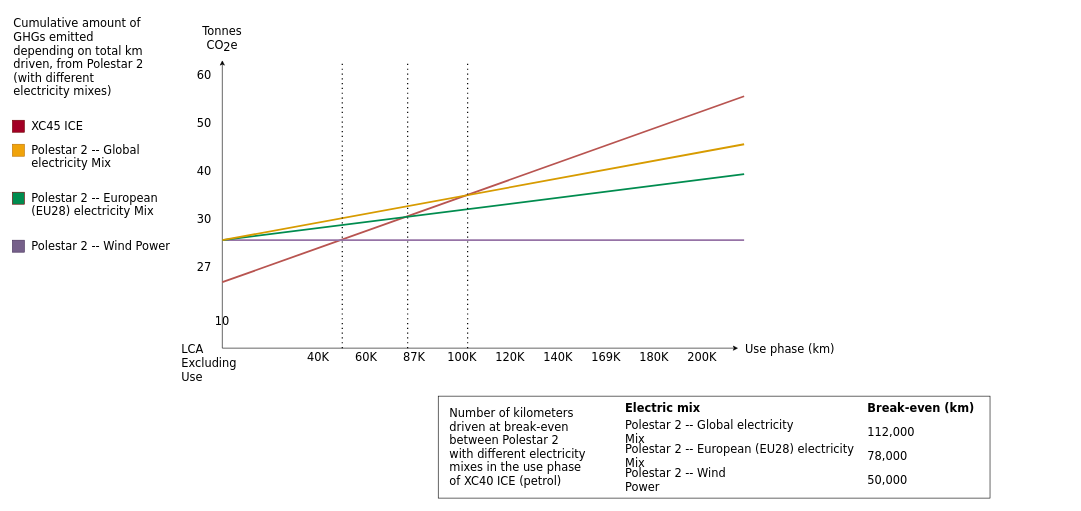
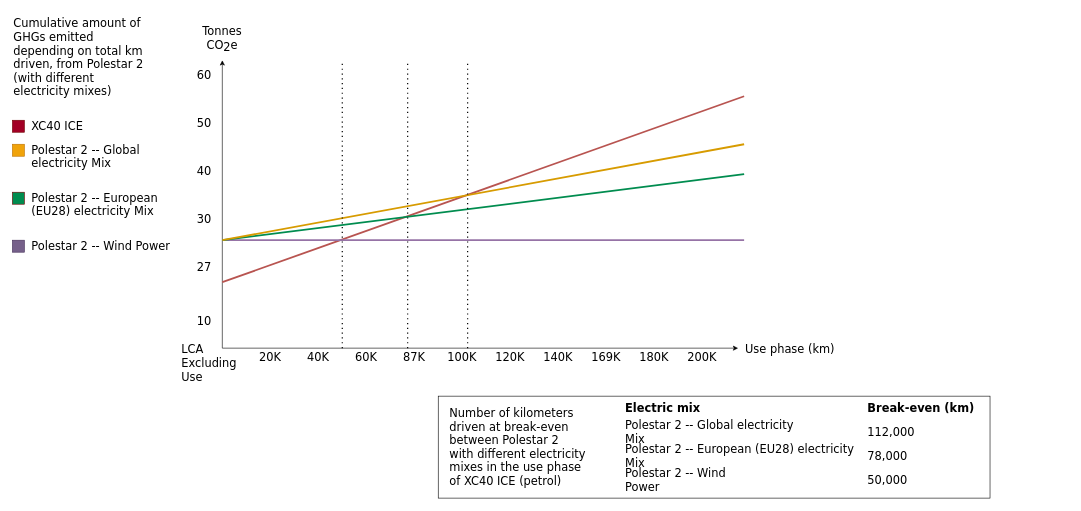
  <mxCell id="0" />
  <mxCell id="1" parent="0" />
  <mxCell id="2" value="" style="endArrow=classic;html=1;rounded=0;fontFamily=Dejavu Sans;" parent="1" edge="1"><mxGeometry width="50" height="50" relative="1" as="geometry"><mxPoint x="370" y="580" as="sourcePoint" /><mxPoint x="370" y="100" as="targetPoint" /></mxGeometry></mxCell>
  <mxCell id="3" value="" style="endArrow=classic;html=1;rounded=0;" parent="1" edge="1"><mxGeometry width="50" height="50" relative="1" as="geometry"><mxPoint x="370" y="580" as="sourcePoint" /><mxPoint x="1230" y="580" as="targetPoint" /></mxGeometry></mxCell>
  <mxCell id="4" value="Tonnes&lt;br style=&quot;font-size: 19px;&quot;&gt;CO&lt;sub style=&quot;font-size: 19px;&quot;&gt;2&lt;/sub&gt;e" style="text;html=1;strokeColor=none;fillColor=none;align=center;verticalAlign=middle;whiteSpace=wrap;rounded=0;fontSize=19;fontFamily=Dejavu Sans;" parent="1" vertex="1"><mxGeometry x="340" y="50" width="60" height="30" as="geometry" /></mxCell>
- <mxCell id="5" value="10" style="text;html=1;strokeColor=none;fillColor=none;align=center;verticalAlign=middle;whiteSpace=wrap;rounded=0;fontSize=19;fontFamily=Dejavu Sans;" parent="1" vertex="1"><mxGeometry x="340" y="520" width="60" height="30" as="geometry" /></mxCell>
+ <mxCell id="5" value="10" style="text;html=1;strokeColor=none;fillColor=none;align=center;verticalAlign=middle;whiteSpace=wrap;rounded=0;fontSize=19;fontFamily=Dejavu Sans;" parent="1" vertex="1"><mxGeometry x="310" y="520" width="60" height="30" as="geometry" /></mxCell>
  <mxCell id="6" value="60" style="text;html=1;strokeColor=none;fillColor=none;align=center;verticalAlign=middle;whiteSpace=wrap;rounded=0;fontSize=19;fontFamily=Dejavu Sans;" parent="1" vertex="1"><mxGeometry x="310" y="110" width="60" height="30" as="geometry" /></mxCell>
  <mxCell id="7" value="50" style="text;html=1;strokeColor=none;fillColor=none;align=center;verticalAlign=middle;whiteSpace=wrap;rounded=0;fontSize=19;fontFamily=Dejavu Sans;" parent="1" vertex="1"><mxGeometry x="310" y="190" width="60" height="30" as="geometry" /></mxCell>
  <mxCell id="8" value="40" style="text;html=1;strokeColor=none;fillColor=none;align=center;verticalAlign=middle;whiteSpace=wrap;rounded=0;fontSize=19;fontFamily=Dejavu Sans;" parent="1" vertex="1"><mxGeometry x="310" y="270" width="60" height="30" as="geometry" /></mxCell>
  <mxCell id="9" value="30" style="text;html=1;strokeColor=none;fillColor=none;align=center;verticalAlign=middle;whiteSpace=wrap;rounded=0;fontSize=19;fontFamily=Dejavu Sans;" parent="1" vertex="1"><mxGeometry x="310" y="350" width="60" height="30" as="geometry" /></mxCell>
  <mxCell id="10" value="27" style="text;html=1;strokeColor=none;fillColor=none;align=center;verticalAlign=middle;whiteSpace=wrap;rounded=0;fontSize=19;fontFamily=Dejavu Sans;" parent="1" vertex="1"><mxGeometry x="310" y="430" width="60" height="30" as="geometry" /></mxCell>
+ <mxCell id="11" value="20K" style="text;html=1;strokeColor=none;fillColor=none;align=center;verticalAlign=middle;whiteSpace=wrap;rounded=0;fontSize=19;fontFamily=Dejavu Sans;" parent="1" vertex="1"><mxGeometry x="420" y="580" width="60" height="30" as="geometry" /></mxCell>
  <mxCell id="12" value="40K" style="text;html=1;strokeColor=none;fillColor=none;align=center;verticalAlign=middle;whiteSpace=wrap;rounded=0;fontSize=19;fontFamily=Dejavu Sans;" parent="1" vertex="1"><mxGeometry x="500" y="580" width="60" height="30" as="geometry" /></mxCell>
  <mxCell id="13" value="60K" style="text;html=1;strokeColor=none;fillColor=none;align=center;verticalAlign=middle;whiteSpace=wrap;rounded=0;fontSize=19;fontFamily=Dejavu Sans;" parent="1" vertex="1"><mxGeometry x="580" y="580" width="60" height="30" as="geometry" /></mxCell>
  <mxCell id="14" value="87K" style="text;html=1;strokeColor=none;fillColor=none;align=center;verticalAlign=middle;whiteSpace=wrap;rounded=0;fontSize=19;fontFamily=Dejavu Sans;" parent="1" vertex="1"><mxGeometry x="660" y="580" width="60" height="30" as="geometry" /></mxCell>
  <mxCell id="15" value="100K" style="text;html=1;strokeColor=none;fillColor=none;align=center;verticalAlign=middle;whiteSpace=wrap;rounded=0;fontSize=19;fontFamily=Dejavu Sans;" parent="1" vertex="1"><mxGeometry x="740" y="580" width="60" height="30" as="geometry" /></mxCell>
  <mxCell id="16" value="120K" style="text;html=1;strokeColor=none;fillColor=none;align=center;verticalAlign=middle;whiteSpace=wrap;rounded=0;fontSize=19;fontFamily=Dejavu Sans;" parent="1" vertex="1"><mxGeometry x="820" y="580" width="60" height="30" as="geometry" /></mxCell>
  <mxCell id="17" value="140K" style="text;html=1;strokeColor=none;fillColor=none;align=center;verticalAlign=middle;whiteSpace=wrap;rounded=0;fontSize=19;fontFamily=Dejavu Sans;" parent="1" vertex="1"><mxGeometry x="900" y="580" width="60" height="30" as="geometry" /></mxCell>
  <mxCell id="18" value="169K" style="text;html=1;strokeColor=none;fillColor=none;align=center;verticalAlign=middle;whiteSpace=wrap;rounded=0;fontSize=19;fontFamily=Dejavu Sans;" parent="1" vertex="1"><mxGeometry x="980" y="580" width="60" height="30" as="geometry" /></mxCell>
  <mxCell id="19" value="180K" style="text;html=1;strokeColor=none;fillColor=none;align=center;verticalAlign=middle;whiteSpace=wrap;rounded=0;fontSize=19;fontFamily=Dejavu Sans;" parent="1" vertex="1"><mxGeometry x="1060" y="580" width="60" height="30" as="geometry" /></mxCell>
  <mxCell id="20" value="200K" style="text;html=1;strokeColor=none;fillColor=none;align=center;verticalAlign=middle;whiteSpace=wrap;rounded=0;fontSize=19;fontFamily=Dejavu Sans;" parent="1" vertex="1"><mxGeometry x="1140" y="580" width="60" height="30" as="geometry" /></mxCell>
  <mxCell id="21" value="LCA Excluding Use" style="text;html=1;strokeColor=none;fillColor=none;align=left;verticalAlign=middle;whiteSpace=wrap;rounded=0;fontSize=19;fontFamily=Dejavu Sans;" parent="1" vertex="1"><mxGeometry x="300" y="590" width="60" height="30" as="geometry" /></mxCell>
  <mxCell id="22" value="" style="endArrow=none;html=1;rounded=0;fontSize=19;fillColor=#f8cecc;strokeColor=#b85450;strokeWidth=3;" parent="1" edge="1"><mxGeometry width="50" height="50" relative="1" as="geometry"><mxPoint x="370" y="470" as="sourcePoint" /><mxPoint x="1240" y="160" as="targetPoint" /></mxGeometry></mxCell>
  <mxCell id="23" value="" style="endArrow=none;html=1;rounded=0;fontSize=19;strokeColor=#9673a6;strokeWidth=3;fillColor=#e1d5e7;" parent="1" edge="1"><mxGeometry width="50" height="50" relative="1" as="geometry"><mxPoint x="370" y="400" as="sourcePoint" /><mxPoint x="1240" y="400" as="targetPoint" /></mxGeometry></mxCell>
  <mxCell id="24" value="" style="endArrow=none;html=1;rounded=0;fontSize=19;strokeColor=#008C4F;strokeWidth=3;fillColor=#e1d5e7;" parent="1" edge="1"><mxGeometry width="50" height="50" relative="1" as="geometry"><mxPoint x="370" y="400" as="sourcePoint" /><mxPoint x="1240" y="290" as="targetPoint" /></mxGeometry></mxCell>
  <mxCell id="25" value="" style="endArrow=none;html=1;rounded=0;fontSize=19;strokeColor=#d79b00;strokeWidth=3;fillColor=#ffe6cc;" parent="1" edge="1"><mxGeometry width="50" height="50" relative="1" as="geometry"><mxPoint x="370" y="400" as="sourcePoint" /><mxPoint x="1240" y="240" as="targetPoint" /></mxGeometry></mxCell>
  <mxCell id="26" value="" style="endArrow=none;dashed=1;html=1;dashPattern=1 3;strokeWidth=2;rounded=0;fontSize=19;" parent="1" edge="1"><mxGeometry width="50" height="50" relative="1" as="geometry"><mxPoint x="570" y="580" as="sourcePoint" /><mxPoint x="570" y="100" as="targetPoint" /></mxGeometry></mxCell>
  <mxCell id="27" value="" style="endArrow=none;dashed=1;html=1;dashPattern=1 3;strokeWidth=2;rounded=0;fontSize=19;" parent="1" edge="1"><mxGeometry width="50" height="50" relative="1" as="geometry"><mxPoint x="679" y="580" as="sourcePoint" /><mxPoint x="679" y="100" as="targetPoint" /></mxGeometry></mxCell>
  <mxCell id="28" value="" style="endArrow=none;dashed=1;html=1;dashPattern=1 3;strokeWidth=2;rounded=0;fontSize=19;" parent="1" edge="1"><mxGeometry width="50" height="50" relative="1" as="geometry"><mxPoint x="779" y="580" as="sourcePoint" /><mxPoint x="779" y="100" as="targetPoint" /></mxGeometry></mxCell>
  <mxCell id="29" value="Cumulative amount of GHGs emitted depending on total km driven, from Polestar 2 (with different electricity mixes)" style="text;html=1;strokeColor=none;fillColor=none;align=left;verticalAlign=top;whiteSpace=wrap;rounded=0;fontSize=19;fontFamily=Dejavu Sans;" parent="1" vertex="1"><mxGeometry x="20" y="20" width="230" height="290" as="geometry" /></mxCell>
  <mxCell id="30" value="" style="whiteSpace=wrap;html=1;aspect=fixed;fontFamily=Dejavu Sans;fontSize=19;strokeColor=#6F0000;fillColor=#a20025;fontColor=#ffffff;" parent="1" vertex="1"><mxGeometry x="20" y="200" width="20" height="20" as="geometry" /></mxCell>
  <mxCell id="31" value="" style="whiteSpace=wrap;html=1;aspect=fixed;fontFamily=Dejavu Sans;fontSize=19;strokeColor=#BD7000;fillColor=#f0a30a;fontColor=#000000;" parent="1" vertex="1"><mxGeometry x="20" y="240" width="20" height="20" as="geometry" /></mxCell>
  <mxCell id="32" value="" style="whiteSpace=wrap;html=1;aspect=fixed;fontFamily=Dejavu Sans;fontSize=19;strokeColor=#6F0000;fillColor=#008C4F;fontColor=#ffffff;" parent="1" vertex="1"><mxGeometry x="20" y="320" width="20" height="20" as="geometry" /></mxCell>
  <mxCell id="33" value="" style="whiteSpace=wrap;html=1;aspect=fixed;fontFamily=Dejavu Sans;fontSize=19;strokeColor=#432D57;fillColor=#76608a;fontColor=#ffffff;" parent="1" vertex="1"><mxGeometry x="20" y="400" width="20" height="20" as="geometry" /></mxCell>
- <mxCell id="34" value="XC45 ICE" style="text;html=1;strokeColor=none;fillColor=none;align=left;verticalAlign=middle;whiteSpace=wrap;rounded=0;fontFamily=Dejavu Sans;fontSize=19;" parent="1" vertex="1"><mxGeometry y="195" width="180" height="30" as="geometry" x="50" /></mxCell>
+ <mxCell id="34" value="XC40 ICE" style="text;html=1;strokeColor=none;fillColor=none;align=left;verticalAlign=middle;whiteSpace=wrap;rounded=0;fontFamily=Dejavu Sans;fontSize=19;" parent="1" vertex="1"><mxGeometry y="195" width="180" height="30" as="geometry" x="50" /></mxCell>
  <mxCell id="35" value="Polestar 2 -- Global electricity Mix" style="text;html=1;strokeColor=none;fillColor=none;align=left;verticalAlign=middle;whiteSpace=wrap;rounded=0;fontFamily=Dejavu Sans;fontSize=19;" parent="1" vertex="1"><mxGeometry y="250" width="270" height="20" as="geometry" x="50" /></mxCell>
  <mxCell id="36" value="Polestar 2 -- European (EU28) electricity Mix" style="text;html=1;strokeColor=none;fillColor=none;align=left;verticalAlign=middle;whiteSpace=wrap;rounded=0;fontFamily=Dejavu Sans;fontSize=19;" parent="1" vertex="1"><mxGeometry y="330" width="230" height="20" as="geometry" x="50" /></mxCell>
  <mxCell id="37" value="Polestar 2 -- Wind Power" style="text;html=1;strokeColor=none;fillColor=none;align=left;verticalAlign=middle;whiteSpace=wrap;rounded=0;fontFamily=Dejavu Sans;fontSize=19;" parent="1" vertex="1"><mxGeometry y="397.5" width="240" height="25" as="geometry" x="50" /></mxCell>
  <mxCell id="38" value="Use phase (km)" style="text;html=1;strokeColor=none;fillColor=none;align=left;verticalAlign=middle;whiteSpace=wrap;rounded=0;fontSize=19;fontFamily=Dejavu Sans;" parent="1" vertex="1"><mxGeometry x="1240" y="566" width="160" height="30" as="geometry" /></mxCell>
  <mxCell id="39" value="" style="group" vertex="1" connectable="0" parent="1"><mxGeometry x="730" y="660" width="1050" height="170" as="geometry" /></mxCell>
  <mxCell id="40" value="" style="rounded=0;whiteSpace=wrap;html=1;fontFamily=Dejavu Sans;fontSize=22;fillColor=none;" parent="39" vertex="1"><mxGeometry width="920" height="170" as="geometry" /></mxCell>
  <mxCell id="41" value="Polestar 2 -- Global electricity Mix" style="text;html=1;strokeColor=none;fillColor=none;align=left;verticalAlign=middle;whiteSpace=wrap;rounded=0;fontFamily=Dejavu Sans;fontSize=19;" parent="39" vertex="1"><mxGeometry x="309.836" y="50" width="301.23" height="20" as="geometry" /></mxCell>
  <mxCell id="42" value="Polestar 2 -- European (EU28) electricity Mix" style="text;html=1;strokeColor=none;fillColor=none;align=left;verticalAlign=middle;whiteSpace=wrap;rounded=0;fontFamily=Dejavu Sans;fontSize=19;" parent="39" vertex="1"><mxGeometry x="309.836" y="90" width="387.295" height="20" as="geometry" /></mxCell>
  <mxCell id="43" value="Polestar 2 -- Wind Power" style="text;html=1;strokeColor=none;fillColor=none;align=left;verticalAlign=middle;whiteSpace=wrap;rounded=0;fontFamily=Dejavu Sans;fontSize=19;" parent="39" vertex="1"><mxGeometry x="309.836" y="127.5" width="206.557" height="25" as="geometry" /></mxCell>
  <mxCell id="44" value="Number of kilometers driven at break-even between Polestar 2&lt;br&gt;with different electricity mixes in the use phase of XC40 ICE (petrol)" style="text;html=1;strokeColor=none;fillColor=none;align=left;verticalAlign=top;whiteSpace=wrap;rounded=0;fontSize=19;fontFamily=Dejavu Sans;" parent="39" vertex="1"><mxGeometry x="17.21" y="10" width="232.79" height="160" as="geometry" /></mxCell>
  <mxCell id="45" value="&lt;b&gt;Electric mix&lt;/b&gt;" style="text;html=1;strokeColor=none;fillColor=none;align=left;verticalAlign=middle;whiteSpace=wrap;rounded=0;fontFamily=Dejavu Sans;fontSize=19;" parent="39" vertex="1"><mxGeometry x="309.836" y="10" width="301.23" height="20" as="geometry" /></mxCell>
  <mxCell id="46" value="&lt;b&gt;Break-even (km)&lt;/b&gt;" style="text;html=1;strokeColor=none;fillColor=none;align=left;verticalAlign=middle;whiteSpace=wrap;rounded=0;fontFamily=Dejavu Sans;fontSize=19;" parent="39" vertex="1"><mxGeometry x="714.344" y="10" width="301.23" height="20" as="geometry" /></mxCell>
  <mxCell id="47" value="112,000" style="text;html=1;strokeColor=none;fillColor=none;align=left;verticalAlign=middle;whiteSpace=wrap;rounded=0;fontFamily=Dejavu Sans;fontSize=19;" parent="39" vertex="1"><mxGeometry x="714.344" y="50" width="301.23" height="20" as="geometry" /></mxCell>
  <mxCell id="48" value="78,000" style="text;html=1;strokeColor=none;fillColor=none;align=left;verticalAlign=middle;whiteSpace=wrap;rounded=0;fontFamily=Dejavu Sans;fontSize=19;" parent="39" vertex="1"><mxGeometry x="714.344" y="90" width="301.23" height="20" as="geometry" /></mxCell>
  <mxCell id="49" value="50,000" style="text;html=1;strokeColor=none;fillColor=none;align=left;verticalAlign=middle;whiteSpace=wrap;rounded=0;fontFamily=Dejavu Sans;fontSize=19;" parent="39" vertex="1"><mxGeometry x="714.344" y="130" width="301.23" height="20" as="geometry" /></mxCell>
